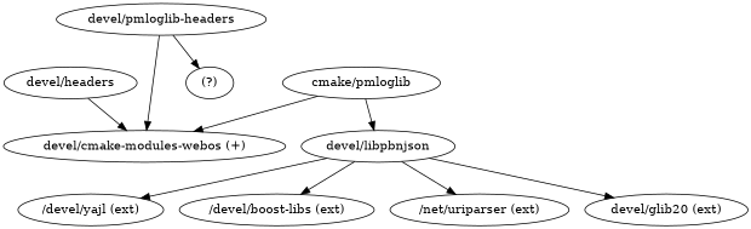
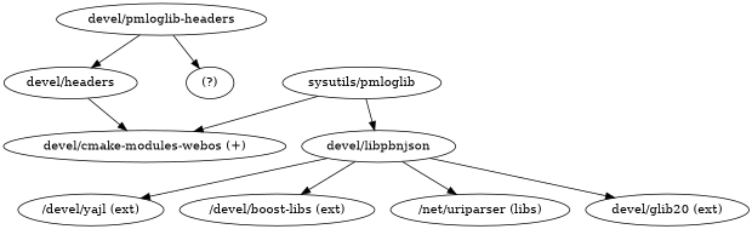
  digraph {
    n1 [label="devel/headers"]
    "devel/cmake-modules-webos (+)"
    "devel/pmloglib-headers"
    "(?)"
    "devel/libpbnjson"
    "/devel/yajl (ext)"
    "/devel/boost-libs (ext)"
-   "/net/uriparser (ext)"
+   "/net/uriparser (ext)" [label="/net/uriparser (libs)"]
    "devel/glib20 (ext)"
-   "sysutils/pmloglib" [label="cmake/pmloglib"]
+   "sysutils/pmloglib"
    n1 -> "devel/cmake-modules-webos (+)"
-   "devel/pmloglib-headers" -> "devel/cmake-modules-webos (+)"
+   "devel/pmloglib-headers" -> n1
    "devel/pmloglib-headers" -> "(?)"
    "devel/libpbnjson" -> "/devel/yajl (ext)"
    "devel/libpbnjson" -> "/devel/boost-libs (ext)"
    "devel/libpbnjson" -> "/net/uriparser (ext)"
    "devel/libpbnjson" -> "devel/glib20 (ext)"
    "sysutils/pmloglib" -> "devel/cmake-modules-webos (+)"
    "sysutils/pmloglib" -> "devel/libpbnjson"
  }
